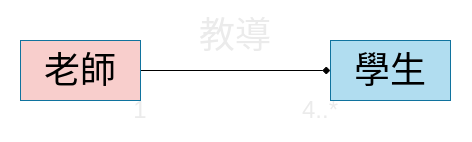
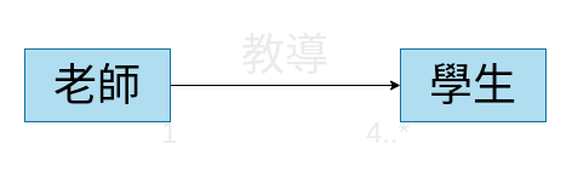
  <mxCell id="0" />
  <mxCell id="1" parent="0" />
- <mxCell id="2" style="edgeStyle=none;html=1;fontSize=36;fontColor=#000000;endArrow=diamond;" parent="1" source="3" target="4" edge="1"><mxGeometry relative="1" as="geometry" /></mxCell>
- <mxCell id="3" value="&lt;font color=&quot;#000000&quot; style=&quot;font-size: 36px;&quot;&gt;老師&lt;/font&gt;" style="rounded=0;whiteSpace=wrap;html=1;fillColor=#f8cecc;strokeColor=#10739e;" parent="1" vertex="1"><mxGeometry x="20" y="40" width="120" height="60" as="geometry" /></mxCell>
+ <mxCell id="2" style="edgeStyle=none;html=1;fontSize=36;fontColor=#000000;" parent="1" source="3" target="4" edge="1"><mxGeometry relative="1" as="geometry" /></mxCell>
+ <mxCell id="3" value="&lt;font color=&quot;#000000&quot; style=&quot;font-size: 36px;&quot;&gt;老師&lt;/font&gt;" style="rounded=0;whiteSpace=wrap;html=1;fillColor=#b1ddf0;strokeColor=#10739e;" parent="1" vertex="1"><mxGeometry x="20" y="40" width="120" height="60" as="geometry" /></mxCell>
  <mxCell id="4" value="&lt;font color=&quot;#000000&quot; style=&quot;font-size: 36px;&quot;&gt;學生&lt;/font&gt;" style="rounded=0;whiteSpace=wrap;html=1;fillColor=#b1ddf0;strokeColor=#10739e;" parent="1" vertex="1"><mxGeometry x="330" y="40" width="120" height="60" as="geometry" /></mxCell>
- <mxCell id="5" value="&lt;font color=&quot;#ebebeb&quot;&gt;教導&lt;/font&gt;" style="text;html=1;align=center;verticalAlign=middle;whiteSpace=wrap;rounded=0;fontSize=36;shadow=0;" parent="1" vertex="1"><mxGeometry x="160" y="20" width="150" height="30" as="geometry" /></mxCell>
+ <mxCell id="5" value="&lt;font color=&quot;#ebebeb&quot;&gt;教導&lt;/font&gt;" style="text;html=1;align=center;verticalAlign=middle;whiteSpace=wrap;rounded=0;fontSize=36;shadow=0;" parent="1" vertex="1"><mxGeometry x="160" y="30" width="150" height="30" as="geometry" /></mxCell>
  <mxCell id="6" value="&lt;font style=&quot;font-size: 24px;&quot;&gt;1&lt;/font&gt;" style="text;html=1;strokeColor=none;fillColor=none;align=center;verticalAlign=middle;whiteSpace=wrap;rounded=0;fontSize=36;fontColor=#EBEBEB;" parent="1" vertex="1"><mxGeometry x="110" y="90" width="60" height="30" as="geometry" /></mxCell>
  <mxCell id="7" value="&lt;span style=&quot;font-size: 24px;&quot;&gt;4..*&lt;/span&gt;" style="text;html=1;strokeColor=none;fillColor=none;align=center;verticalAlign=middle;whiteSpace=wrap;rounded=0;fontSize=36;fontColor=#EBEBEB;" parent="1" vertex="1"><mxGeometry x="290" y="90" width="60" height="30" as="geometry" /></mxCell>
